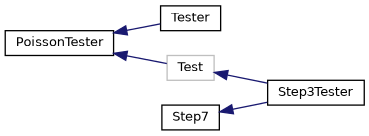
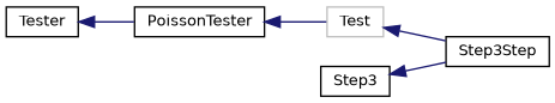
  digraph {
    rankdir=LR
    node [color=black fontname=Helvetica fontsize=10 shape=record]
    edge [color=midnightblue dir=back fontname=Helvetica fontsize=10 labelfontname=Helvetica labelfontsize=10 style=solid]
    n1 [height=0.2 label=Tester width=0.4]
    n2 [height=0.2 label=PoissonTester width=0.4]
    n3 [color=grey75 height=0.2 label=Test width=0.4]
-   n4 [height=0.2 label=Step7 width=0.4]
-   n5 [height=0.2 label=Step3Tester width=0.4]
-   n2 -> n1
+   n4 [height=0.2 label=Step3 width=0.4]
+   n5 [height=0.2 label=Step3Step width=0.4]
+   n1 -> n2
    n2 -> n3
    n3 -> n5
    n4 -> n5
  }
